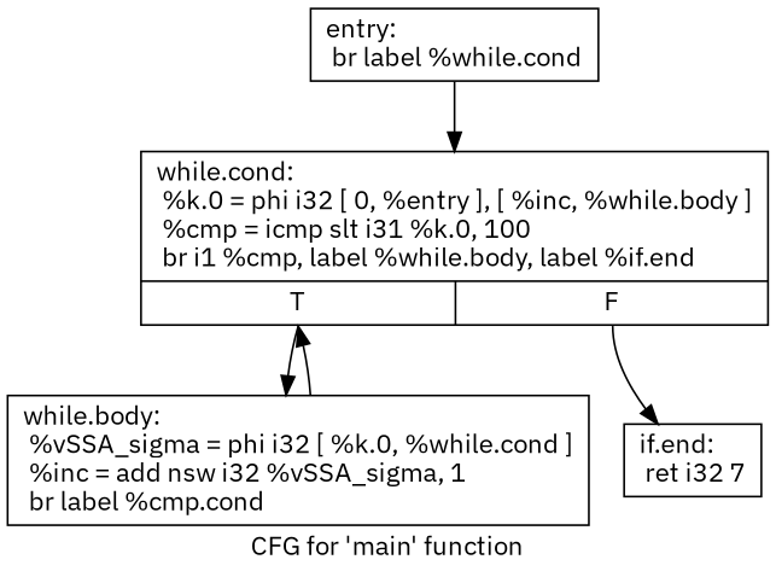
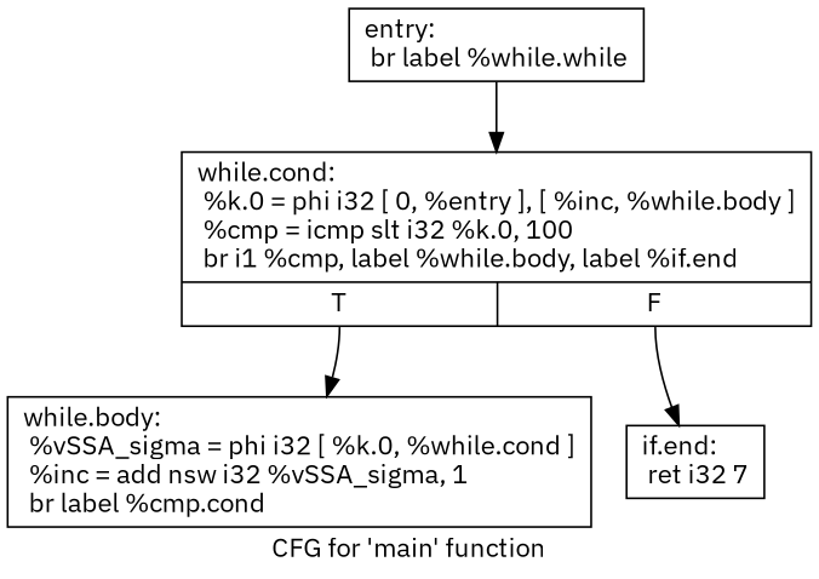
  digraph {
    fontname="IBM Plex Sans"
    label="CFG for 'main' function"
    node [fontname="IBM Plex Sans" shape=record]
    edge [fontname="IBM Plex Sans"]
-   n1 [label="{entry:\l  br label %while.cond\l}"]
-   n2 [label="{while.cond:                                       \l  %k.0 = phi i32 [ 0, %entry ], [ %inc, %while.body ]\l  %cmp = icmp slt i31 %k.0, 100\l  br i1 %cmp, label %while.body, label %if.end\l|{<s0>T|<s1>F}}"]
+   n1 [label="{entry:\l  br label %while.while\l}"]
+   n2 [label="{while.cond:                                       \l  %k.0 = phi i32 [ 0, %entry ], [ %inc, %while.body ]\l  %cmp = icmp slt i32 %k.0, 100\l  br i1 %cmp, label %while.body, label %if.end\l|{<s0>T|<s1>F}}"]
    n3 [label="{while.body:                                       \l  %vSSA_sigma = phi i32 [ %k.0, %while.cond ]\l  %inc = add nsw i32 %vSSA_sigma, 1\l  br label %cmp.cond\l}"]
    n4 [label="{if.end:                                           \l  ret i32 7\l}"]
    n1 -> n2
    n2 -> n3 [tailport=s0]
    n2 -> n4 [tailport=s1]
-   n3 -> n2
  }
